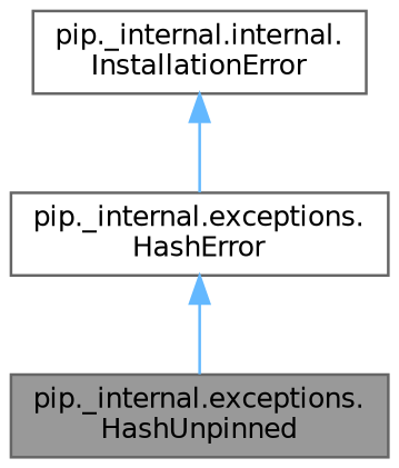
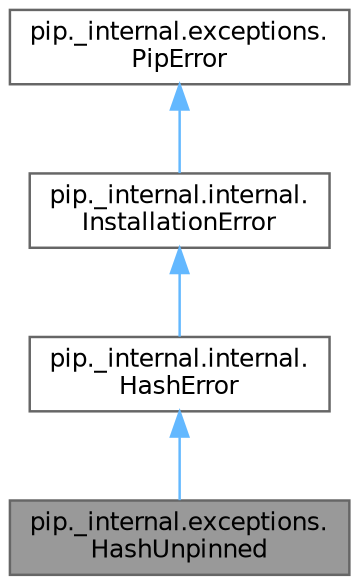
  digraph {
    node [color=gray40 fillcolor=white fontname=Helvetica fontsize=10 shape=box style=filled]
    edge [color=steelblue1 dir=back fontname=Helvetica fontsize=10 labelfontname=Helvetica labelfontsize=10 style=solid]
    n1 [fillcolor=grey60 fontcolor=black height=0.2 label="pip._internal.exceptions.\lHashUnpinned" width=0.4]
-   n2 [height=0.2 label="pip._internal.exceptions.\lHashError" width=0.4]
+   n2 [height=0.2 label="pip._internal.internal.\lHashError" width=0.4]
    n3 [height=0.2 label="pip._internal.internal.\lInstallationError" width=0.4]
+   n4 [height=0.2 label="pip._internal.exceptions.\lPipError" width=0.4]
    n2 -> n1
    n3 -> n2
+   n4 -> n3
  }
